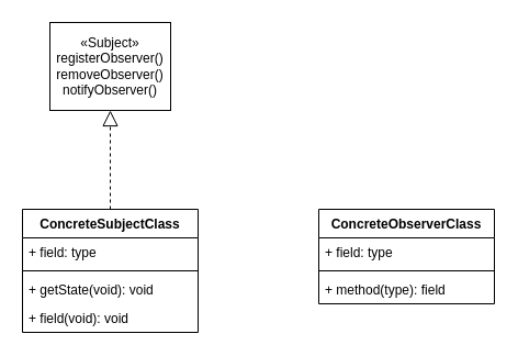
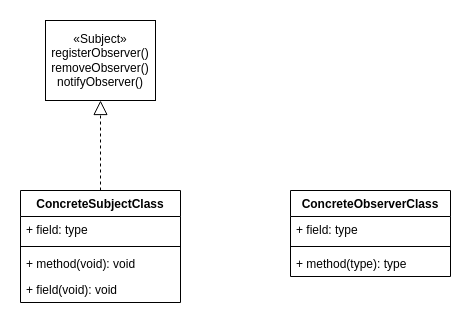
  <mxCell id="0" />
  <mxCell id="1" parent="0" />
  <mxCell id="2" value="«Subject»&lt;br&gt;registerObserver()&lt;br&gt;removeObserver()&lt;br&gt;notifyObserver()" style="html=1;whiteSpace=wrap;" vertex="1" parent="1"><mxGeometry x="45" y="20" width="110" height="80" as="geometry" /></mxCell>
  <mxCell id="3" value="ConcreteSubjectClass" style="swimlane;fontStyle=1;align=center;verticalAlign=top;childLayout=stackLayout;horizontal=1;startSize=26;horizontalStack=0;resizeParent=1;resizeParentMax=0;resizeLast=0;collapsible=1;marginBottom=0;whiteSpace=wrap;html=1;" vertex="1" parent="1"><mxGeometry x="20" y="190" width="160" height="112" as="geometry" /></mxCell>
  <mxCell id="4" value="+ field: type" style="text;strokeColor=none;fillColor=none;align=left;verticalAlign=top;spacingLeft=4;spacingRight=4;overflow=hidden;rotatable=0;points=[[0,0.5],[1,0.5]];portConstraint=eastwest;whiteSpace=wrap;html=1;" vertex="1" parent="3"><mxGeometry y="26" width="160" height="26" as="geometry" /></mxCell>
  <mxCell id="5" value="" style="line;strokeWidth=1;fillColor=none;align=left;verticalAlign=middle;spacingTop=-1;spacingLeft=3;spacingRight=3;rotatable=0;labelPosition=right;points=[];portConstraint=eastwest;strokeColor=inherit;" vertex="1" parent="3"><mxGeometry y="52" width="160" height="8" as="geometry" /></mxCell>
- <mxCell id="6" value="+ getState(void): void" style="text;strokeColor=none;fillColor=none;align=left;verticalAlign=top;spacingLeft=4;spacingRight=4;overflow=hidden;rotatable=0;points=[[0,0.5],[1,0.5]];portConstraint=eastwest;whiteSpace=wrap;html=1;" vertex="1" parent="3"><mxGeometry y="60" width="160" height="26" as="geometry" /></mxCell>
+ <mxCell id="6" value="+ method(void): void" style="text;strokeColor=none;fillColor=none;align=left;verticalAlign=top;spacingLeft=4;spacingRight=4;overflow=hidden;rotatable=0;points=[[0,0.5],[1,0.5]];portConstraint=eastwest;whiteSpace=wrap;html=1;" vertex="1" parent="3"><mxGeometry y="60" width="160" height="26" as="geometry" /></mxCell>
  <mxCell id="7" value="+ field(void): void" style="text;strokeColor=none;fillColor=none;align=left;verticalAlign=top;spacingLeft=4;spacingRight=4;overflow=hidden;rotatable=0;points=[[0,0.5],[1,0.5]];portConstraint=eastwest;whiteSpace=wrap;html=1;" vertex="1" parent="3"><mxGeometry y="86" width="160" height="26" as="geometry" /></mxCell>
  <mxCell id="8" value="" style="endArrow=block;dashed=1;endFill=0;endSize=12;html=1;rounded=0;entryX=0.5;entryY=1;entryDx=0;entryDy=0;exitX=0.5;exitY=0;exitDx=0;exitDy=0;" edge="1" parent="1" source="3" target="2"><mxGeometry width="160" relative="1" as="geometry"><mxPoint x="-20" y="160" as="sourcePoint" /><mxPoint x="140" y="160" as="targetPoint" /></mxGeometry></mxCell>
  <mxCell id="9" value="ConcreteObserverClass" style="swimlane;fontStyle=1;align=center;verticalAlign=top;childLayout=stackLayout;horizontal=1;startSize=26;horizontalStack=0;resizeParent=1;resizeParentMax=0;resizeLast=0;collapsible=1;marginBottom=0;whiteSpace=wrap;html=1;" vertex="1" parent="1"><mxGeometry x="290" y="190" width="160" height="86" as="geometry" /></mxCell>
  <mxCell id="10" value="+ field: type" style="text;strokeColor=none;fillColor=none;align=left;verticalAlign=top;spacingLeft=4;spacingRight=4;overflow=hidden;rotatable=0;points=[[0,0.5],[1,0.5]];portConstraint=eastwest;whiteSpace=wrap;html=1;" vertex="1" parent="9"><mxGeometry y="26" width="160" height="26" as="geometry" /></mxCell>
  <mxCell id="11" value="" style="line;strokeWidth=1;fillColor=none;align=left;verticalAlign=middle;spacingTop=-1;spacingLeft=3;spacingRight=3;rotatable=0;labelPosition=right;points=[];portConstraint=eastwest;strokeColor=inherit;" vertex="1" parent="9"><mxGeometry y="52" width="160" height="8" as="geometry" /></mxCell>
- <mxCell id="12" value="+ method(type): field" style="text;strokeColor=none;fillColor=none;align=left;verticalAlign=top;spacingLeft=4;spacingRight=4;overflow=hidden;rotatable=0;points=[[0,0.5],[1,0.5]];portConstraint=eastwest;whiteSpace=wrap;html=1;" vertex="1" parent="9"><mxGeometry y="60" width="160" height="26" as="geometry" /></mxCell>
+ <mxCell id="12" value="+ method(type): type" style="text;strokeColor=none;fillColor=none;align=left;verticalAlign=top;spacingLeft=4;spacingRight=4;overflow=hidden;rotatable=0;points=[[0,0.5],[1,0.5]];portConstraint=eastwest;whiteSpace=wrap;html=1;" vertex="1" parent="9"><mxGeometry y="60" width="160" height="26" as="geometry" /></mxCell>
